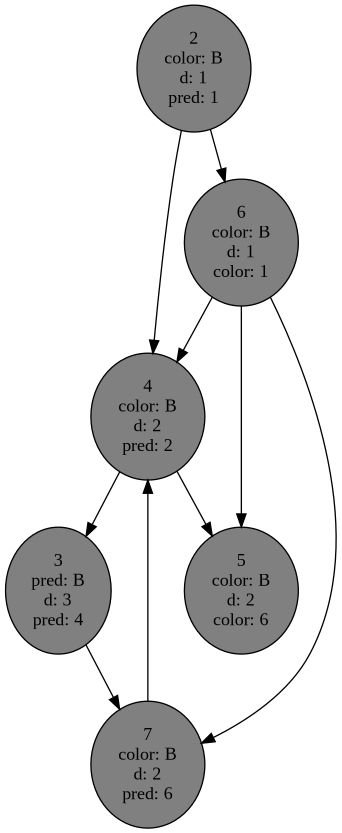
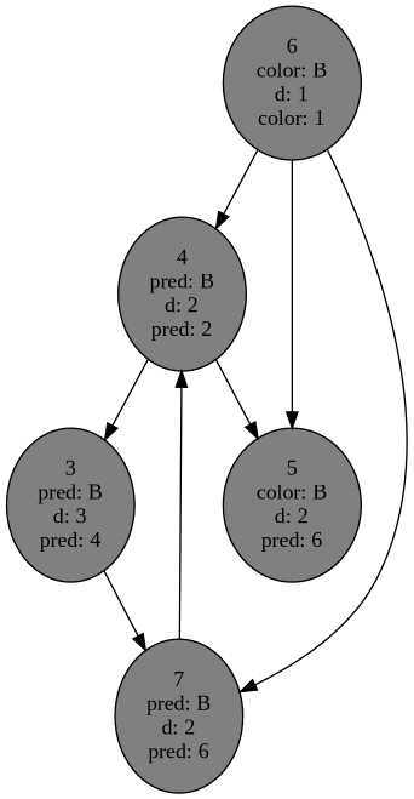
  digraph {
    fontname="Liberation Serif"
    node [fillcolor="#808080" fontname="Liberation Serif" style=filled]
    edge [fontname="Liberation Serif"]
-   n1 [label="2\ncolor: B\nd: 1\npred: 1\n"]
    n2 [label="6\ncolor: B\nd: 1\ncolor: 1\n"]
-   n3 [label="4\ncolor: B\nd: 2\npred: 2\n"]
-   n4 [label="7\ncolor: B\nd: 2\npred: 6\n"]
-   n5 [label="5\ncolor: B\nd: 2\ncolor: 6\n"]
+   n3 [label="4\npred: B\nd: 2\npred: 2\n"]
+   n4 [label="7\npred: B\nd: 2\npred: 6\n"]
+   n5 [label="5\ncolor: B\nd: 2\npred: 6\n"]
    n6 [label="3\npred: B\nd: 3\npred: 4\n"]
-   n1 -> n2
-   n1 -> n3
    n2 -> n3
    n2 -> n4
    n2 -> n5
    n3 -> n5
    n3 -> n6
    n4 -> n3
    n6 -> n4
  }
